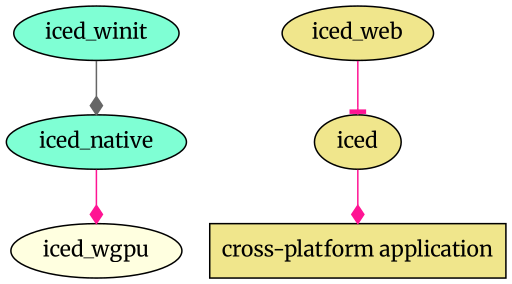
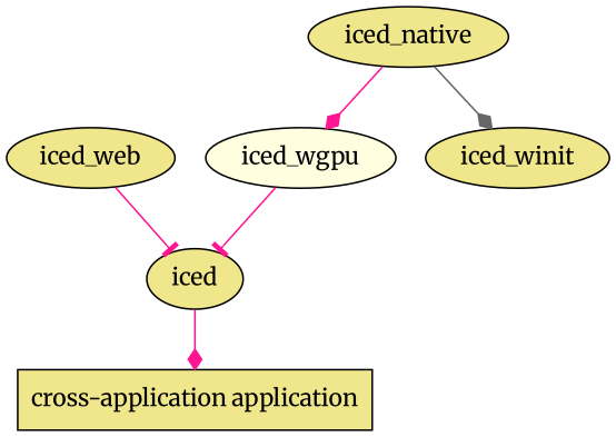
  digraph {
    fontname=Merriweather
    node [fillcolor=khaki fontname=Merriweather style=filled]
    edge [arrowhead=diamond color=deeppink fontname=Merriweather]
    iced_wgpu [fillcolor=lightyellow]
-   iced_native [fillcolor=aquamarine]
-   iced_winit [fillcolor=aquamarine]
+   iced_native
+   iced_winit
    iced_web
    iced
-   "cross-platform application" [shape=box]
+   "cross-platform application" [shape=box label="cross-application application"]
+   iced_wgpu -> iced [arrowhead=tee]
    iced_native -> iced_wgpu
-   iced_winit -> iced_native [color=gray40]
+   iced_native -> iced_winit [color=gray40]
    iced_web -> iced [arrowhead=tee]
    iced -> "cross-platform application"
  }
